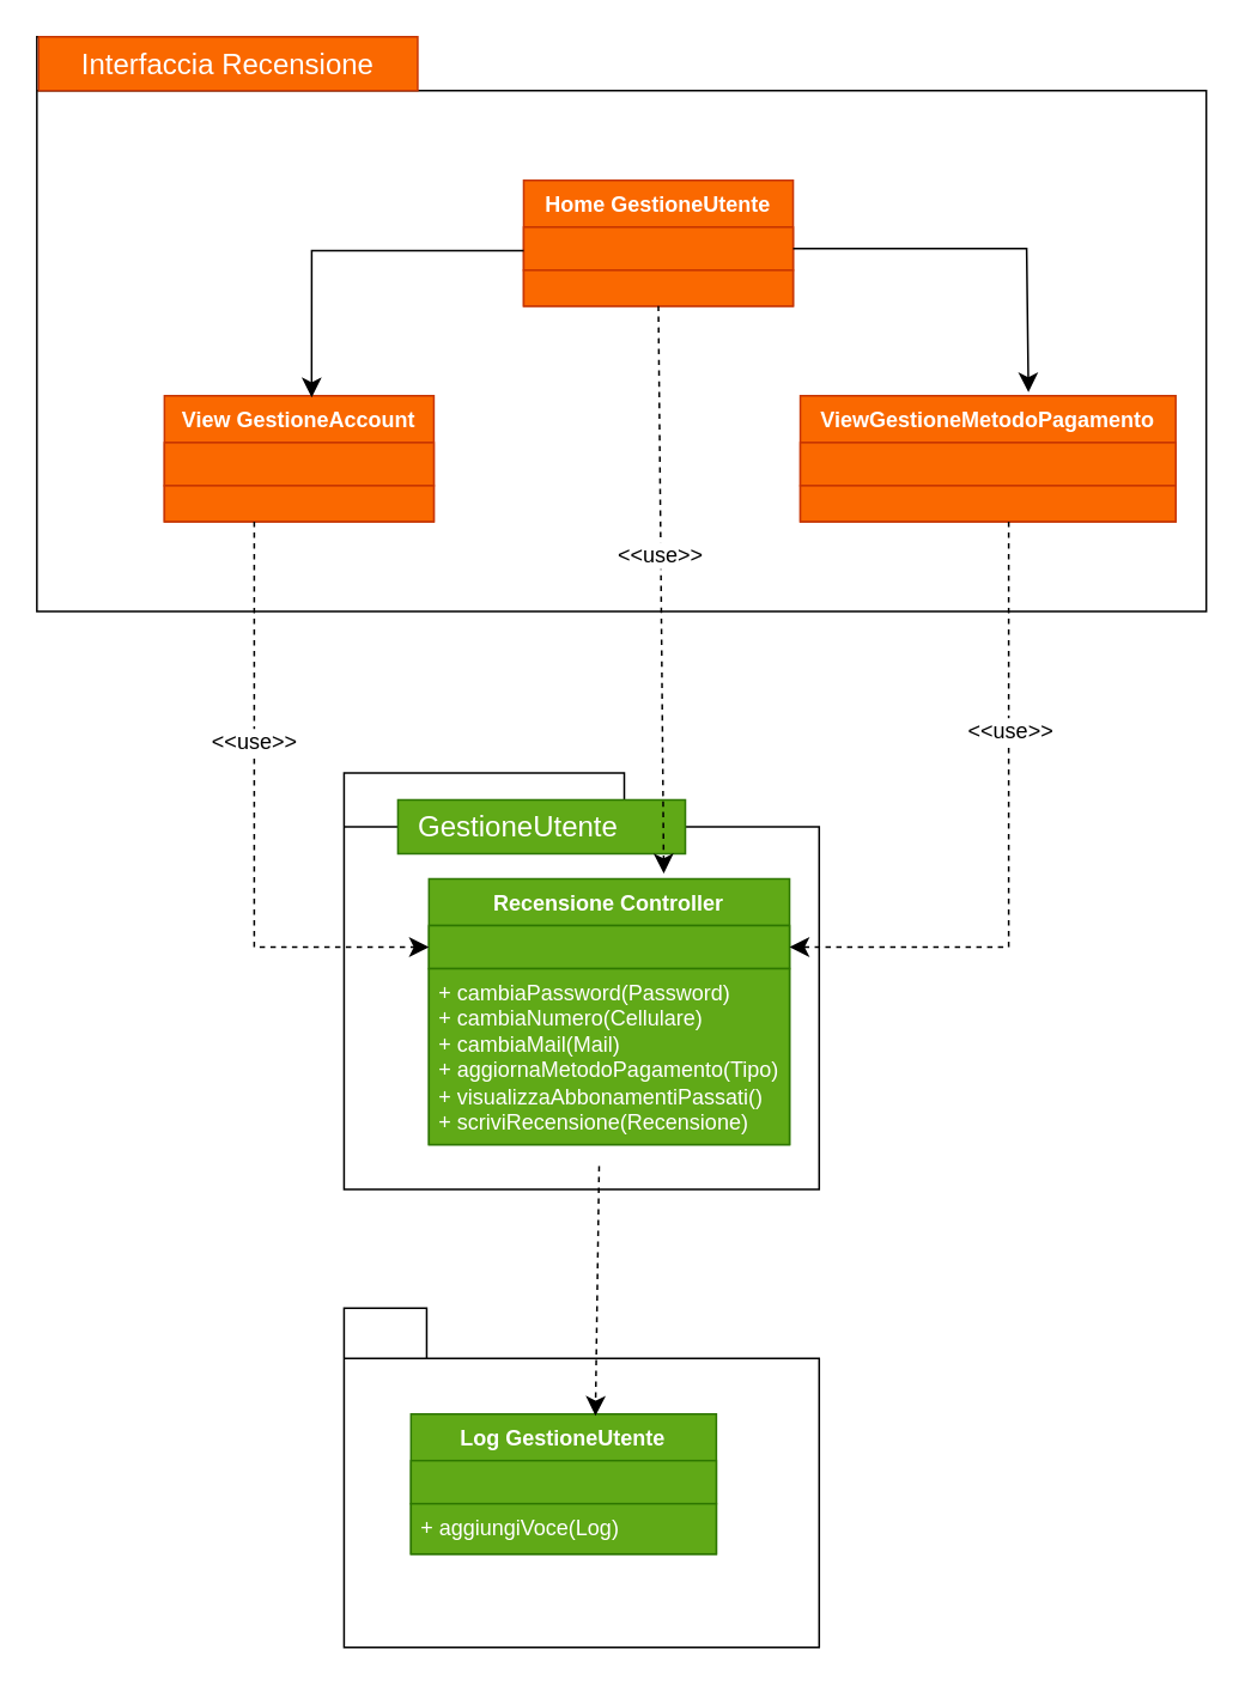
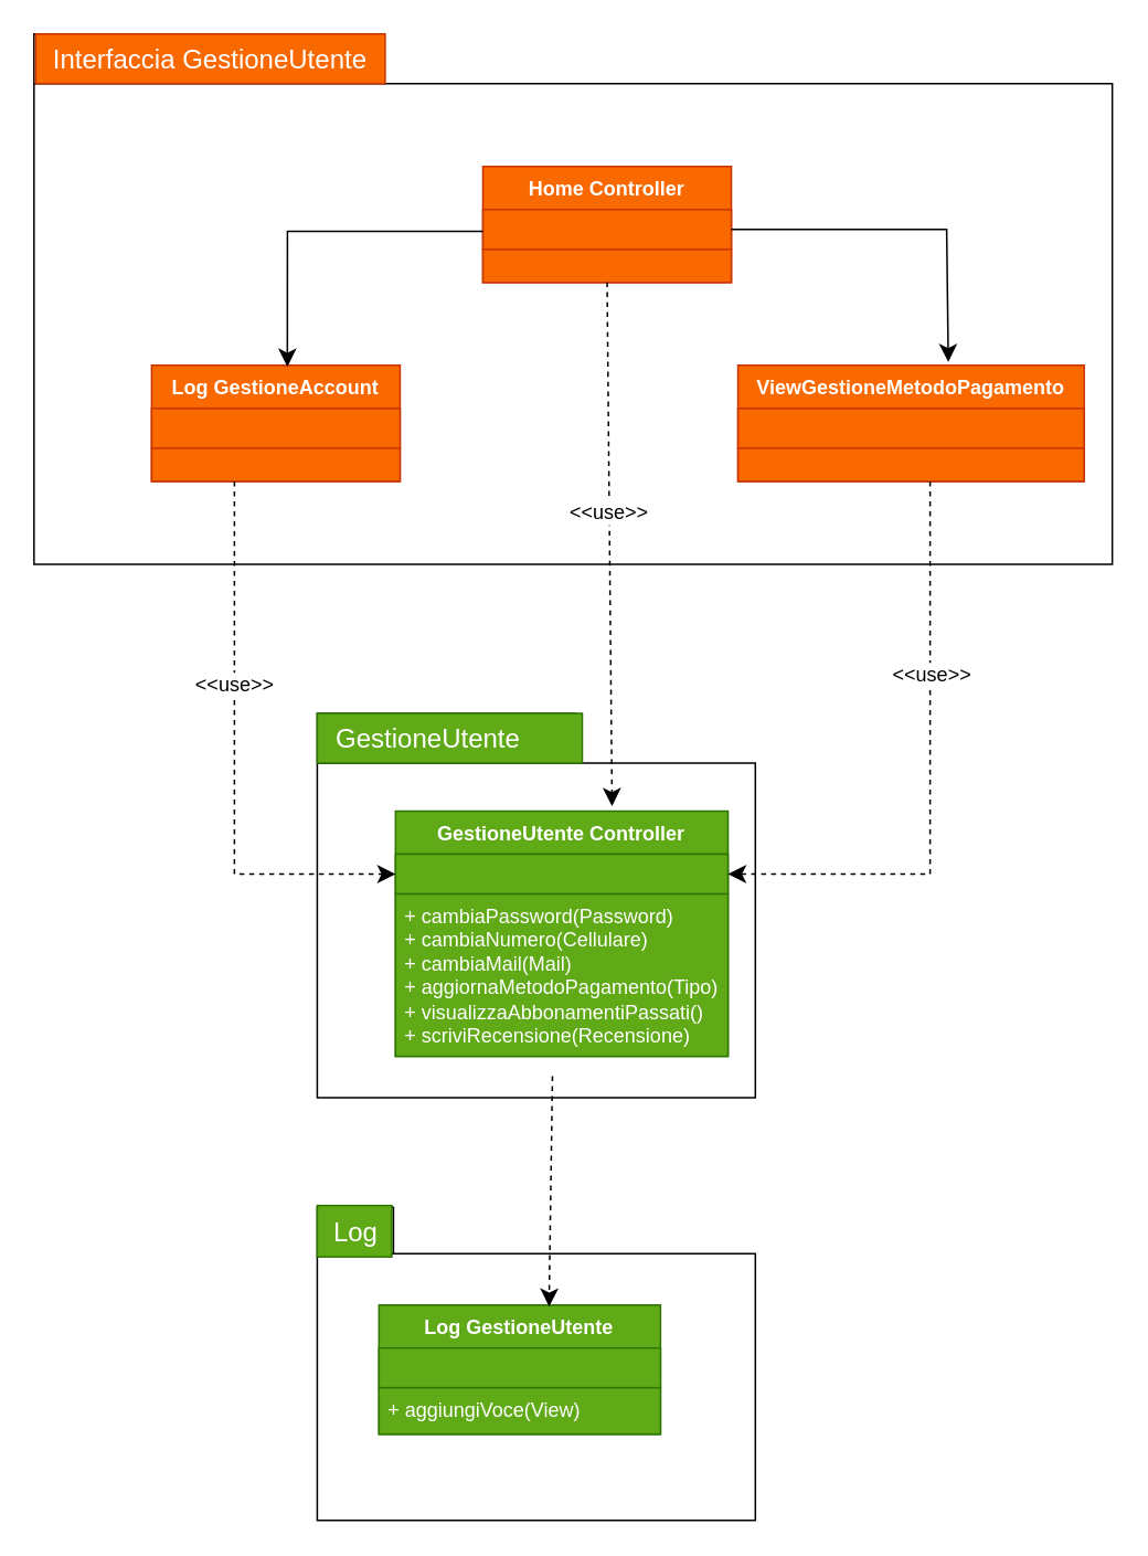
  <mxCell id="0" />
  <mxCell id="1" parent="0" />
  <mxCell id="2" value="" style="shape=folder;fontStyle=1;spacingTop=10;tabWidth=210;tabHeight=30;tabPosition=left;html=1;whiteSpace=wrap;" parent="1" vertex="1"><mxGeometry x="20" y="20" width="651" height="320" as="geometry" /></mxCell>
- <mxCell id="3" value="&lt;font color=&quot;#ffffff&quot;&gt;Interfaccia Recensione&lt;/font&gt;" style="text;strokeColor=#C73500;fillColor=#fa6800;html=1;align=center;verticalAlign=middle;whiteSpace=wrap;rounded=0;fontSize=16;fontColor=#000000;" parent="1" vertex="1"><mxGeometry x="21" y="20" width="211" height="30" as="geometry" /></mxCell>
+ <mxCell id="3" value="&lt;font color=&quot;#ffffff&quot;&gt;Interfaccia GestioneUtente&lt;/font&gt;" style="text;strokeColor=#C73500;fillColor=#fa6800;html=1;align=center;verticalAlign=middle;whiteSpace=wrap;rounded=0;fontSize=16;fontColor=#000000;" parent="1" vertex="1"><mxGeometry x="21" y="20" width="211" height="30" as="geometry" /></mxCell>
  <mxCell id="4" style="edgeStyle=none;curved=1;rounded=0;orthogonalLoop=1;jettySize=auto;html=1;exitX=0.5;exitY=0;exitDx=0;exitDy=0;fontSize=12;startSize=8;endSize=8;" parent="1" edge="1"><mxGeometry relative="1" as="geometry"><mxPoint x="435" y="104" as="sourcePoint" /><mxPoint x="435" y="104" as="targetPoint" /></mxGeometry></mxCell>
  <mxCell id="5" value="" style="shape=folder;fontStyle=1;spacingTop=10;tabWidth=156;tabHeight=30;tabPosition=left;html=1;whiteSpace=wrap;" parent="1" vertex="1"><mxGeometry x="191" y="430" width="264.5" height="232" as="geometry" /></mxCell>
- <mxCell id="6" value="GestioneUtente&amp;nbsp;&amp;nbsp;&amp;nbsp;&amp;nbsp;&amp;nbsp;&amp;nbsp; " style="text;html=1;align=center;verticalAlign=middle;resizable=0;points=[];autosize=1;fontSize=16;fillColor=#60a917;fontColor=#ffffff;strokeColor=#2D7600;" parent="1" vertex="1"><mxGeometry x="221" y="445" width="160" height="30" as="geometry" /></mxCell>
- <mxCell id="7" value="&lt;font color=&quot;#ffffff&quot;&gt;View GestioneAccount&lt;br&gt;&lt;/font&gt;" style="swimlane;fontStyle=1;align=center;verticalAlign=top;childLayout=stackLayout;horizontal=1;startSize=26;horizontalStack=0;resizeParent=1;resizeParentMax=0;resizeLast=0;collapsible=1;marginBottom=0;whiteSpace=wrap;html=1;fillColor=#fa6800;fontColor=#000000;strokeColor=#C73500;" parent="1" vertex="1"><mxGeometry x="91" y="220" width="150" height="70" as="geometry" /></mxCell>
+ <mxCell id="6" value="GestioneUtente&amp;nbsp;&amp;nbsp;&amp;nbsp;&amp;nbsp;&amp;nbsp;&amp;nbsp; " style="text;html=1;align=center;verticalAlign=middle;resizable=0;points=[];autosize=1;fontSize=16;fillColor=#60a917;fontColor=#ffffff;strokeColor=#2D7600;" parent="1" vertex="1"><mxGeometry x="191" y="430" width="160" height="30" as="geometry" /></mxCell>
+ <mxCell id="7" value="&lt;font color=&quot;#ffffff&quot;&gt;Log GestioneAccount&lt;br&gt;&lt;/font&gt;" style="swimlane;fontStyle=1;align=center;verticalAlign=top;childLayout=stackLayout;horizontal=1;startSize=26;horizontalStack=0;resizeParent=1;resizeParentMax=0;resizeLast=0;collapsible=1;marginBottom=0;whiteSpace=wrap;html=1;fillColor=#fa6800;fontColor=#000000;strokeColor=#C73500;" parent="1" vertex="1"><mxGeometry x="91" y="220" width="150" height="70" as="geometry" /></mxCell>
  <mxCell id="8" value="" style="text;strokeColor=#C73500;fillColor=#fa6800;align=left;verticalAlign=top;spacingLeft=4;spacingRight=4;overflow=hidden;rotatable=0;points=[[0,0.5],[1,0.5]];portConstraint=eastwest;whiteSpace=wrap;html=1;fontColor=#000000;" parent="7" vertex="1"><mxGeometry y="26" width="150" height="24" as="geometry" /></mxCell>
  <mxCell id="9" value="" style="line;strokeWidth=1;fillColor=#fa6800;align=left;verticalAlign=middle;spacingTop=-1;spacingLeft=3;spacingRight=3;rotatable=0;labelPosition=right;points=[];portConstraint=eastwest;strokeColor=#FF8000;fontColor=#000000;" parent="7" vertex="1"><mxGeometry y="50" width="150" as="geometry" /></mxCell>
  <mxCell id="10" value="&lt;div&gt;&lt;br&gt;&lt;/div&gt;&lt;div&gt;&lt;br&gt;&lt;/div&gt;" style="text;strokeColor=#C73500;fillColor=#fa6800;align=left;verticalAlign=top;spacingLeft=4;spacingRight=4;overflow=hidden;rotatable=0;points=[[0,0.5],[1,0.5]];portConstraint=eastwest;whiteSpace=wrap;html=1;fontColor=#000000;" parent="7" vertex="1"><mxGeometry y="50" width="150" height="20" as="geometry" /></mxCell>
  <mxCell id="11" value="&lt;font color=&quot;#ffffff&quot;&gt;ViewGestioneMetodoPagamento&lt;/font&gt;" style="swimlane;fontStyle=1;align=center;verticalAlign=top;childLayout=stackLayout;horizontal=1;startSize=26;horizontalStack=0;resizeParent=1;resizeParentMax=0;resizeLast=0;collapsible=1;marginBottom=0;whiteSpace=wrap;html=1;fillColor=#fa6800;fontColor=#000000;strokeColor=#C73500;" parent="1" vertex="1"><mxGeometry x="445" y="220" width="209" height="70" as="geometry" /></mxCell>
  <mxCell id="12" value="" style="text;strokeColor=#C73500;fillColor=#fa6800;align=left;verticalAlign=top;spacingLeft=4;spacingRight=4;overflow=hidden;rotatable=0;points=[[0,0.5],[1,0.5]];portConstraint=eastwest;whiteSpace=wrap;html=1;fontColor=#000000;" parent="11" vertex="1"><mxGeometry y="26" width="209" height="24" as="geometry" /></mxCell>
  <mxCell id="13" value="" style="line;strokeWidth=1;fillColor=#fa6800;align=left;verticalAlign=middle;spacingTop=-1;spacingLeft=3;spacingRight=3;rotatable=0;labelPosition=right;points=[];portConstraint=eastwest;strokeColor=#FF8000;fontColor=#000000;" parent="11" vertex="1"><mxGeometry y="50" width="209" as="geometry" /></mxCell>
  <mxCell id="14" value="&lt;div&gt;&lt;br&gt;&lt;/div&gt;&lt;div&gt;&lt;br&gt;&lt;/div&gt;" style="text;strokeColor=#C73500;fillColor=#fa6800;align=left;verticalAlign=top;spacingLeft=4;spacingRight=4;overflow=hidden;rotatable=0;points=[[0,0.5],[1,0.5]];portConstraint=eastwest;whiteSpace=wrap;html=1;fontColor=#000000;" parent="11" vertex="1"><mxGeometry y="50" width="209" height="20" as="geometry" /></mxCell>
- <mxCell id="15" value="&lt;font color=&quot;#ffffff&quot;&gt;Home GestioneUtente&lt;br&gt;&lt;/font&gt;" style="swimlane;fontStyle=1;align=center;verticalAlign=top;childLayout=stackLayout;horizontal=1;startSize=26;horizontalStack=0;resizeParent=1;resizeParentMax=0;resizeLast=0;collapsible=1;marginBottom=0;whiteSpace=wrap;html=1;fillColor=#fa6800;fontColor=#000000;strokeColor=#C73500;" parent="1" vertex="1"><mxGeometry x="291" y="100" width="150" height="70" as="geometry" /></mxCell>
+ <mxCell id="15" value="&lt;font color=&quot;#ffffff&quot;&gt;Home Controller&lt;br&gt;&lt;/font&gt;" style="swimlane;fontStyle=1;align=center;verticalAlign=top;childLayout=stackLayout;horizontal=1;startSize=26;horizontalStack=0;resizeParent=1;resizeParentMax=0;resizeLast=0;collapsible=1;marginBottom=0;whiteSpace=wrap;html=1;fillColor=#fa6800;fontColor=#000000;strokeColor=#C73500;" parent="1" vertex="1"><mxGeometry x="291" y="100" width="150" height="70" as="geometry" /></mxCell>
  <mxCell id="16" value="" style="text;strokeColor=#C73500;fillColor=#fa6800;align=left;verticalAlign=top;spacingLeft=4;spacingRight=4;overflow=hidden;rotatable=0;points=[[0,0.5],[1,0.5]];portConstraint=eastwest;whiteSpace=wrap;html=1;fontColor=#000000;" parent="15" vertex="1"><mxGeometry y="26" width="150" height="24" as="geometry" /></mxCell>
  <mxCell id="17" value="" style="line;strokeWidth=1;fillColor=#fa6800;align=left;verticalAlign=middle;spacingTop=-1;spacingLeft=3;spacingRight=3;rotatable=0;labelPosition=right;points=[];portConstraint=eastwest;strokeColor=#FF8000;fontColor=#000000;" parent="15" vertex="1"><mxGeometry y="50" width="150" as="geometry" /></mxCell>
  <mxCell id="18" value="&lt;div&gt;&lt;br&gt;&lt;/div&gt;&lt;div&gt;&lt;br&gt;&lt;/div&gt;" style="text;strokeColor=#C73500;fillColor=#fa6800;align=left;verticalAlign=top;spacingLeft=4;spacingRight=4;overflow=hidden;rotatable=0;points=[[0,0.5],[1,0.5]];portConstraint=eastwest;whiteSpace=wrap;html=1;fontColor=#000000;" parent="15" vertex="1"><mxGeometry y="50" width="150" height="20" as="geometry" /></mxCell>
- <mxCell id="19" value="&lt;font color=&quot;#ffffff&quot;&gt;Recensione Controller&lt;br&gt;&lt;/font&gt;" style="swimlane;fontStyle=1;align=center;verticalAlign=top;childLayout=stackLayout;horizontal=1;startSize=26;horizontalStack=0;resizeParent=1;resizeParentMax=0;resizeLast=0;collapsible=1;marginBottom=0;whiteSpace=wrap;html=1;fillColor=#60a917;fontColor=#ffffff;strokeColor=#2D7600;" parent="1" vertex="1"><mxGeometry x="238.25" y="489" width="200.75" height="148" as="geometry" /></mxCell>
+ <mxCell id="19" value="&lt;font color=&quot;#ffffff&quot;&gt;GestioneUtente Controller&lt;br&gt;&lt;/font&gt;" style="swimlane;fontStyle=1;align=center;verticalAlign=top;childLayout=stackLayout;horizontal=1;startSize=26;horizontalStack=0;resizeParent=1;resizeParentMax=0;resizeLast=0;collapsible=1;marginBottom=0;whiteSpace=wrap;html=1;fillColor=#60a917;fontColor=#ffffff;strokeColor=#2D7600;" parent="1" vertex="1"><mxGeometry x="238.25" y="489" width="200.75" height="148" as="geometry" /></mxCell>
  <mxCell id="20" value="" style="text;strokeColor=#2D7600;fillColor=#60a917;align=left;verticalAlign=top;spacingLeft=4;spacingRight=4;overflow=hidden;rotatable=0;points=[[0,0.5],[1,0.5]];portConstraint=eastwest;whiteSpace=wrap;html=1;fontColor=#ffffff;" parent="19" vertex="1"><mxGeometry y="26" width="200.75" height="24" as="geometry" /></mxCell>
  <mxCell id="21" value="" style="line;strokeWidth=1;fillColor=#fa6800;align=left;verticalAlign=middle;spacingTop=-1;spacingLeft=3;spacingRight=3;rotatable=0;labelPosition=right;points=[];portConstraint=eastwest;strokeColor=#FF8000;fontColor=#000000;" parent="19" vertex="1"><mxGeometry y="50" width="200.75" as="geometry" /></mxCell>
  <mxCell id="22" value="&lt;div&gt;&lt;span style=&quot;background-color: initial;&quot;&gt;+ cambiaPassword(Password)&lt;/span&gt;&lt;br&gt;&lt;/div&gt;&lt;div&gt;+ cambiaNumero(Cellulare)&lt;/div&gt;&lt;div&gt;+ cambiaMail(Mail)&lt;/div&gt;&lt;div&gt;+ aggiornaMetodoPagamento(Tipo)&lt;br&gt;&lt;/div&gt;&lt;div&gt;+ visualizzaAbbonamentiPassati()&lt;br&gt;&lt;/div&gt;&lt;div&gt;+ scriviRecensione(Recensione)&lt;/div&gt;" style="text;strokeColor=#2D7600;fillColor=#60a917;align=left;verticalAlign=top;spacingLeft=4;spacingRight=4;overflow=hidden;rotatable=0;points=[[0,0.5],[1,0.5]];portConstraint=eastwest;whiteSpace=wrap;html=1;fontColor=#ffffff;" parent="19" vertex="1"><mxGeometry y="50" width="200.75" height="98" as="geometry" /></mxCell>
  <mxCell id="23" style="edgeStyle=none;curved=1;rounded=0;orthogonalLoop=1;jettySize=auto;html=1;exitX=0.5;exitY=1;exitDx=0;exitDy=0;fontSize=12;startSize=8;endSize=8;dashed=1;" parent="1" source="15" edge="1"><mxGeometry relative="1" as="geometry"><mxPoint x="369" y="486" as="targetPoint" /></mxGeometry></mxCell>
  <mxCell id="24" value="&amp;lt;&amp;lt;use&amp;gt;&amp;gt;" style="edgeLabel;html=1;align=center;verticalAlign=middle;resizable=0;points=[];fontSize=12;" parent="23" vertex="1" connectable="0"><mxGeometry x="-0.354" y="5" relative="1" as="geometry"><mxPoint x="-5" y="37" as="offset" /></mxGeometry></mxCell>
  <mxCell id="25" style="edgeStyle=none;curved=0;rounded=0;orthogonalLoop=1;jettySize=auto;html=1;exitX=0.5;exitY=1;exitDx=0;exitDy=0;fontSize=12;startSize=8;endSize=8;entryX=0;entryY=0.25;entryDx=0;entryDy=0;dashed=1;strokeColor=none;" parent="1" target="19" edge="1"><mxGeometry relative="1" as="geometry"><mxPoint x="111" y="290" as="sourcePoint" /><mxPoint x="111" y="609" as="targetPoint" /><Array as="points"><mxPoint x="111" y="510" /></Array></mxGeometry></mxCell>
  <mxCell id="26" style="edgeStyle=none;curved=0;rounded=0;orthogonalLoop=1;jettySize=auto;html=1;exitX=0.5;exitY=1;exitDx=0;exitDy=0;fontSize=12;startSize=8;endSize=8;dashed=1;" parent="1" target="20" edge="1"><mxGeometry relative="1" as="geometry"><mxPoint x="141" y="290" as="sourcePoint" /><mxPoint x="141" y="670" as="targetPoint" /><Array as="points"><mxPoint x="141" y="527" /></Array></mxGeometry></mxCell>
  <mxCell id="27" value="&amp;lt;&amp;lt;use&amp;gt;&amp;gt;" style="edgeLabel;html=1;align=center;verticalAlign=middle;resizable=0;points=[];fontSize=12;" parent="26" vertex="1" connectable="0"><mxGeometry x="-0.272" y="-1" relative="1" as="geometry"><mxPoint as="offset" /></mxGeometry></mxCell>
  <mxCell id="28" style="edgeStyle=none;curved=0;rounded=0;orthogonalLoop=1;jettySize=auto;html=1;exitX=0.5;exitY=1;exitDx=0;exitDy=0;fontSize=12;startSize=8;endSize=8;dashed=1;entryX=1;entryY=0.5;entryDx=0;entryDy=0;" parent="1" target="20" edge="1"><mxGeometry relative="1" as="geometry"><mxPoint x="561" y="290" as="sourcePoint" /><mxPoint x="658" y="527" as="targetPoint" /><Array as="points"><mxPoint x="561" y="527" /></Array></mxGeometry></mxCell>
  <mxCell id="29" value="&amp;lt;&amp;lt;use&amp;gt;&amp;gt;" style="edgeLabel;html=1;align=center;verticalAlign=middle;resizable=0;points=[];fontSize=12;" parent="28" vertex="1" connectable="0"><mxGeometry x="-0.353" relative="1" as="geometry"><mxPoint as="offset" /></mxGeometry></mxCell>
  <mxCell id="30" style="edgeStyle=none;curved=0;rounded=0;orthogonalLoop=1;jettySize=auto;html=1;exitX=1;exitY=0.5;exitDx=0;exitDy=0;fontSize=12;startSize=8;endSize=8;" parent="1" source="16" edge="1"><mxGeometry relative="1" as="geometry"><mxPoint x="572" y="218" as="targetPoint" /><Array as="points"><mxPoint x="571" y="138" /></Array></mxGeometry></mxCell>
  <mxCell id="31" style="edgeStyle=none;curved=0;rounded=0;orthogonalLoop=1;jettySize=auto;html=1;fontSize=12;startSize=8;endSize=8;entryX=0.613;entryY=0.025;entryDx=0;entryDy=0;entryPerimeter=0;" parent="1" edge="1"><mxGeometry relative="1" as="geometry"><mxPoint x="291" y="139.13" as="sourcePoint" /><mxPoint x="172.95" y="220.88" as="targetPoint" /><Array as="points"><mxPoint x="173" y="139.13" /></Array></mxGeometry></mxCell>
  <mxCell id="32" value="" style="shape=folder;fontStyle=1;spacingTop=10;tabWidth=46;tabHeight=28;tabPosition=left;html=1;whiteSpace=wrap;" parent="1" vertex="1"><mxGeometry x="191" y="728" width="264.5" height="189" as="geometry" /></mxCell>
+ <mxCell id="33" value="Log" style="text;html=1;align=center;verticalAlign=middle;resizable=0;points=[];autosize=1;fontSize=16;fillColor=#60a917;fontColor=#ffffff;strokeColor=#2D7600;" parent="1" vertex="1"><mxGeometry x="191" y="727" width="45" height="31" as="geometry" /></mxCell>
  <mxCell id="34" value="Log GestioneUtente" style="swimlane;fontStyle=1;align=center;verticalAlign=top;childLayout=stackLayout;horizontal=1;startSize=26;horizontalStack=0;resizeParent=1;resizeParentMax=0;resizeLast=0;collapsible=1;marginBottom=0;whiteSpace=wrap;html=1;fillColor=#60a917;fontColor=#ffffff;strokeColor=#2D7600;" parent="1" vertex="1"><mxGeometry x="228.25" y="787" width="170" height="78" as="geometry" /></mxCell>
  <mxCell id="35" value="" style="text;strokeColor=#2D7600;fillColor=#60a917;align=left;verticalAlign=top;spacingLeft=4;spacingRight=4;overflow=hidden;rotatable=0;points=[[0,0.5],[1,0.5]];portConstraint=eastwest;whiteSpace=wrap;html=1;fontColor=#ffffff;" parent="34" vertex="1"><mxGeometry y="26" width="170" height="24" as="geometry" /></mxCell>
  <mxCell id="36" value="" style="line;strokeWidth=1;fillColor=#fa6800;align=left;verticalAlign=middle;spacingTop=-1;spacingLeft=3;spacingRight=3;rotatable=0;labelPosition=right;points=[];portConstraint=eastwest;strokeColor=#FF8000;fontColor=#000000;" parent="34" vertex="1"><mxGeometry y="50" width="170" as="geometry" /></mxCell>
- <mxCell id="37" value="+ aggiungiVoce(Log)" style="text;strokeColor=#2D7600;fillColor=#60a917;align=left;verticalAlign=top;spacingLeft=4;spacingRight=4;overflow=hidden;rotatable=0;points=[[0,0.5],[1,0.5]];portConstraint=eastwest;whiteSpace=wrap;html=1;fontColor=#ffffff;" parent="34" vertex="1"><mxGeometry y="50" width="170" height="28" as="geometry" /></mxCell>
+ <mxCell id="37" value="+ aggiungiVoce(View)" style="text;strokeColor=#2D7600;fillColor=#60a917;align=left;verticalAlign=top;spacingLeft=4;spacingRight=4;overflow=hidden;rotatable=0;points=[[0,0.5],[1,0.5]];portConstraint=eastwest;whiteSpace=wrap;html=1;fontColor=#ffffff;" parent="34" vertex="1"><mxGeometry y="50" width="170" height="28" as="geometry" /></mxCell>
  <mxCell id="38" style="edgeStyle=none;curved=1;rounded=0;orthogonalLoop=1;jettySize=auto;html=1;entryX=0.604;entryY=0.013;entryDx=0;entryDy=0;entryPerimeter=0;fontSize=12;startSize=8;endSize=8;dashed=1;" parent="1" target="34" edge="1"><mxGeometry relative="1" as="geometry"><mxPoint x="333" y="649" as="sourcePoint" /></mxGeometry></mxCell>
